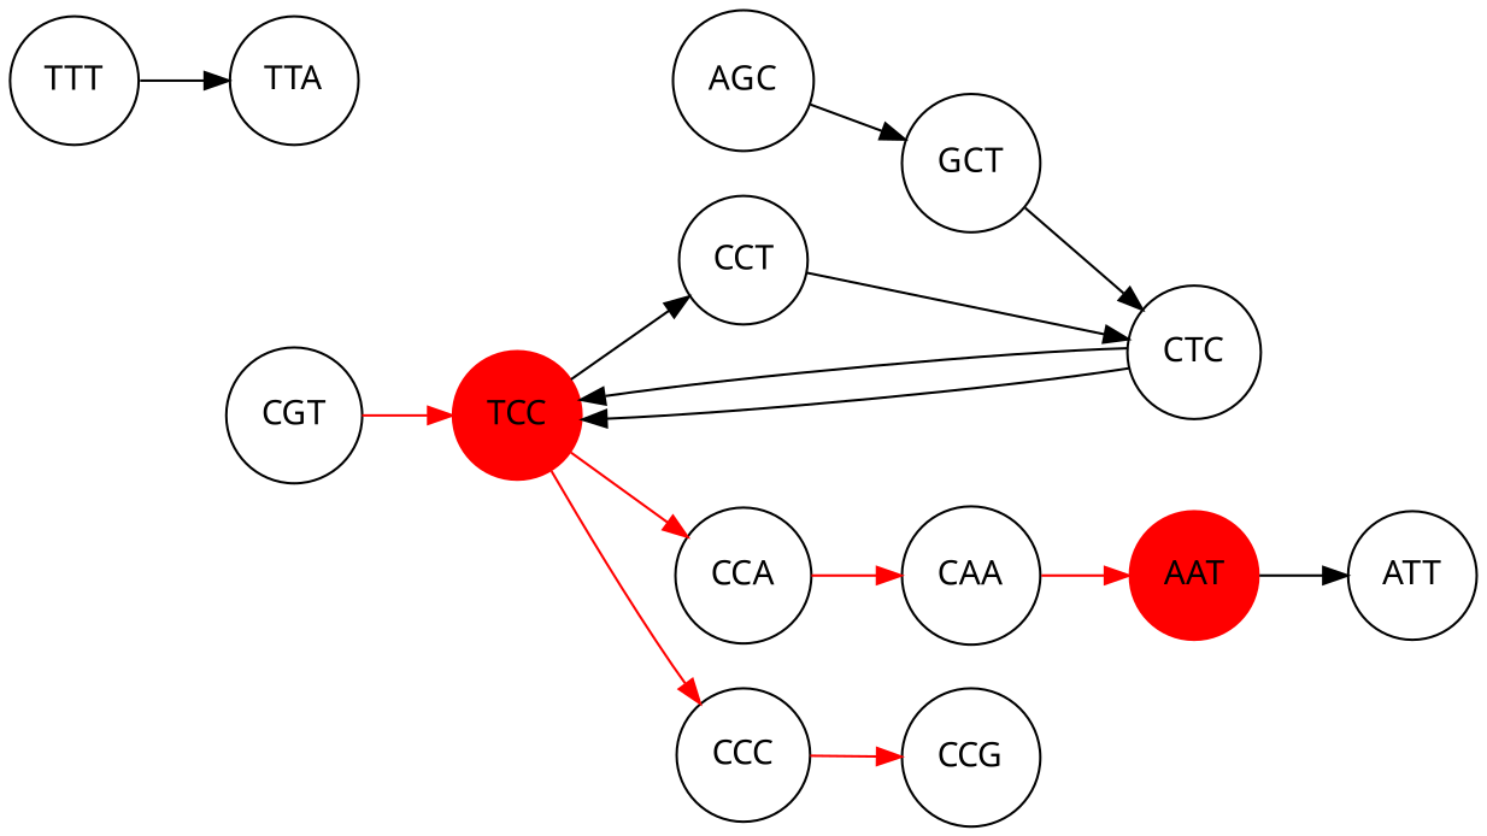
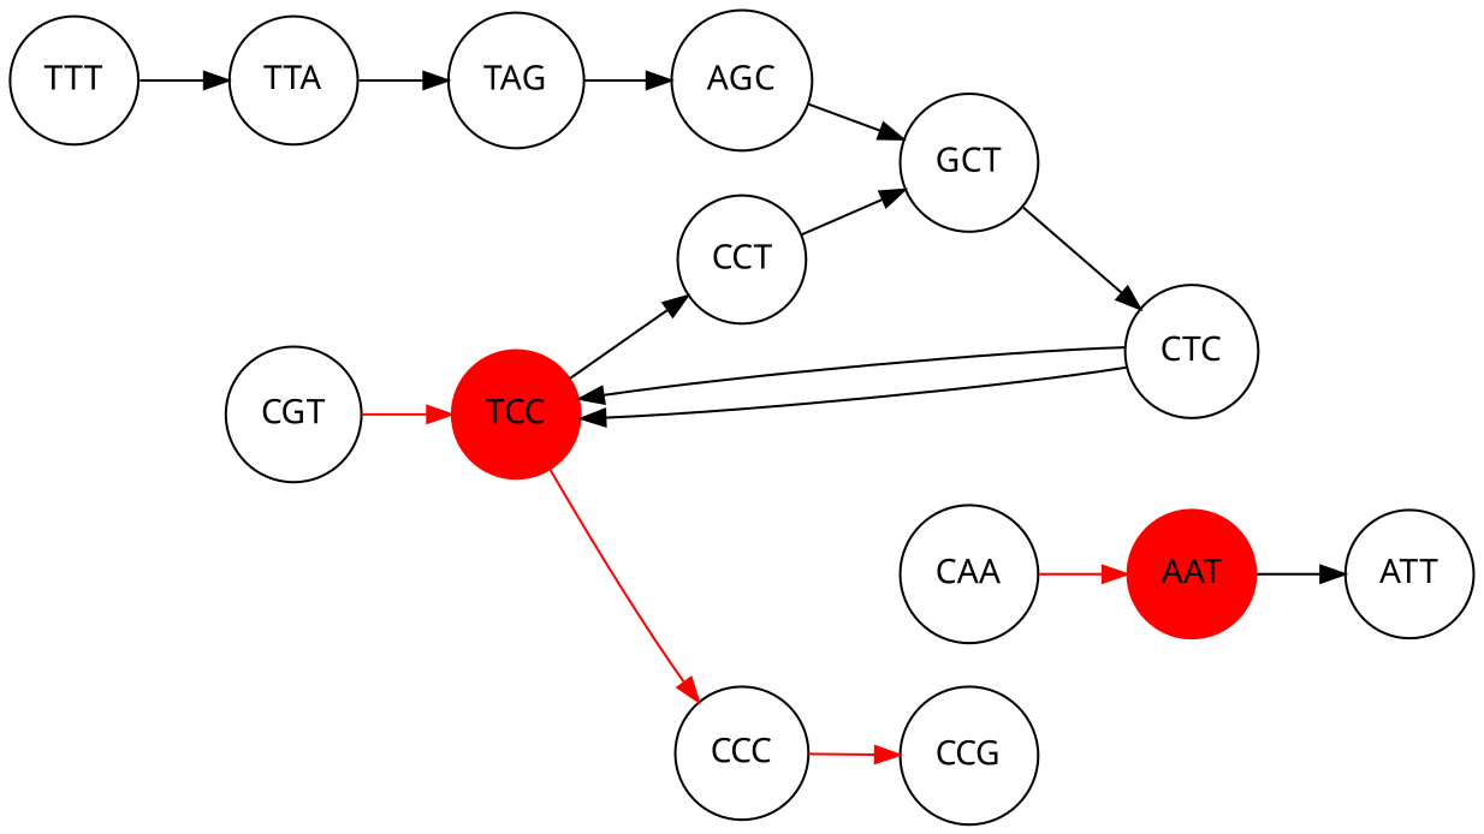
  digraph {
    constraint=false
    fontname="Noto Sans"
    rankdir=LR
    node [fontname="Noto Sans" shape=circle]
    edge [fontname="Noto Sans"]
    AAT [color=red style=filled]
    ATT
    AGC
    GCT
    CTC
    TTT
    TTA
    CAA
-   CCA
    CCC
    CCG
    TCC [color=red style=filled]
    CGT
    CCT
+   TAG
    AAT -> ATT
    AGC -> GCT
    GCT -> CTC
    CTC -> TCC
    CTC -> TCC
    TTT -> TTA
+   TTA -> TAG
    CAA -> AAT [color=red]
-   CCA -> CAA [color=red]
    CCC -> CCG [color=red]
-   TCC -> CCA [color=red]
    TCC -> CCC [color=red]
    TCC -> CCT
    CGT -> TCC [color=red]
-   CCT -> CTC
+   CCT -> GCT
+   TAG -> AGC
  }
